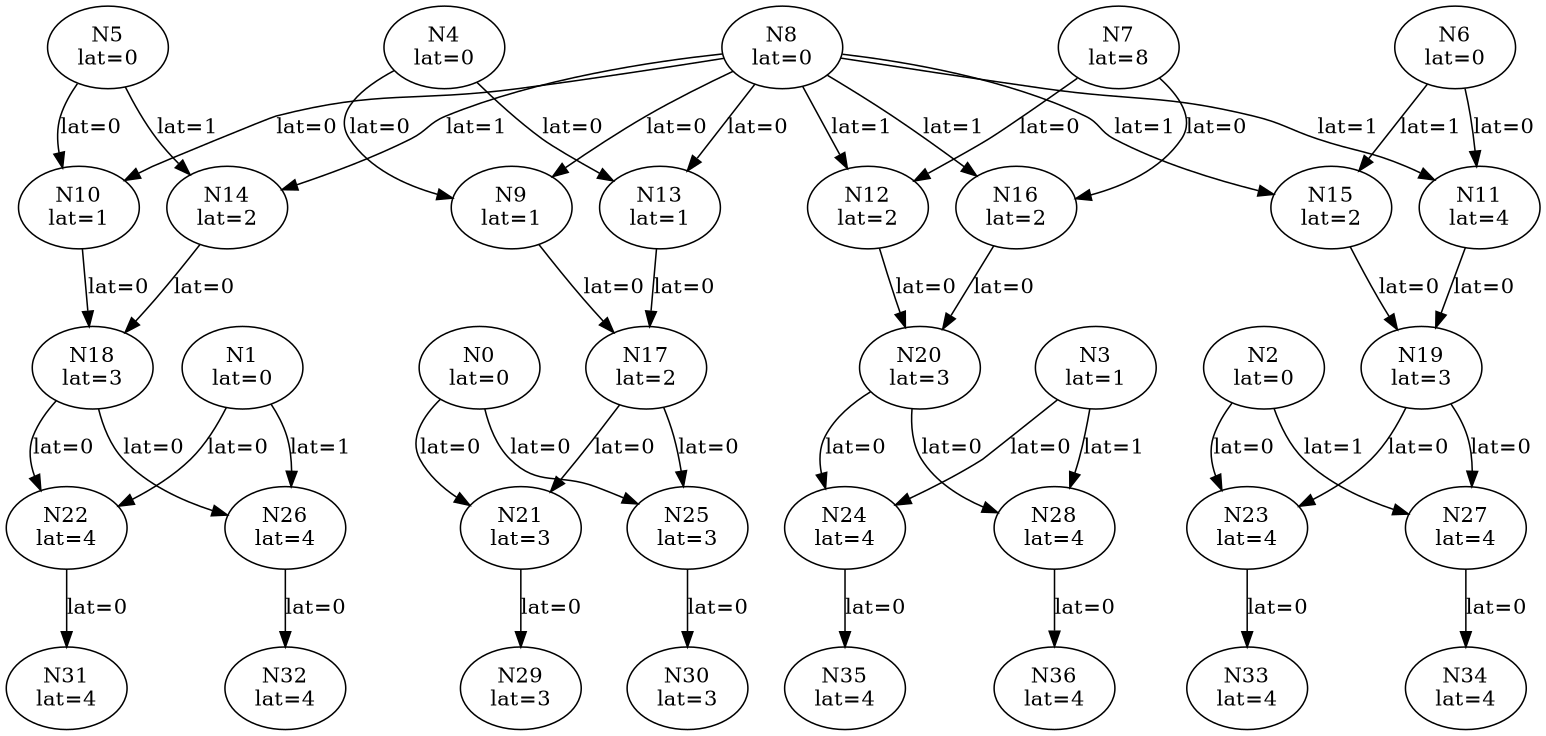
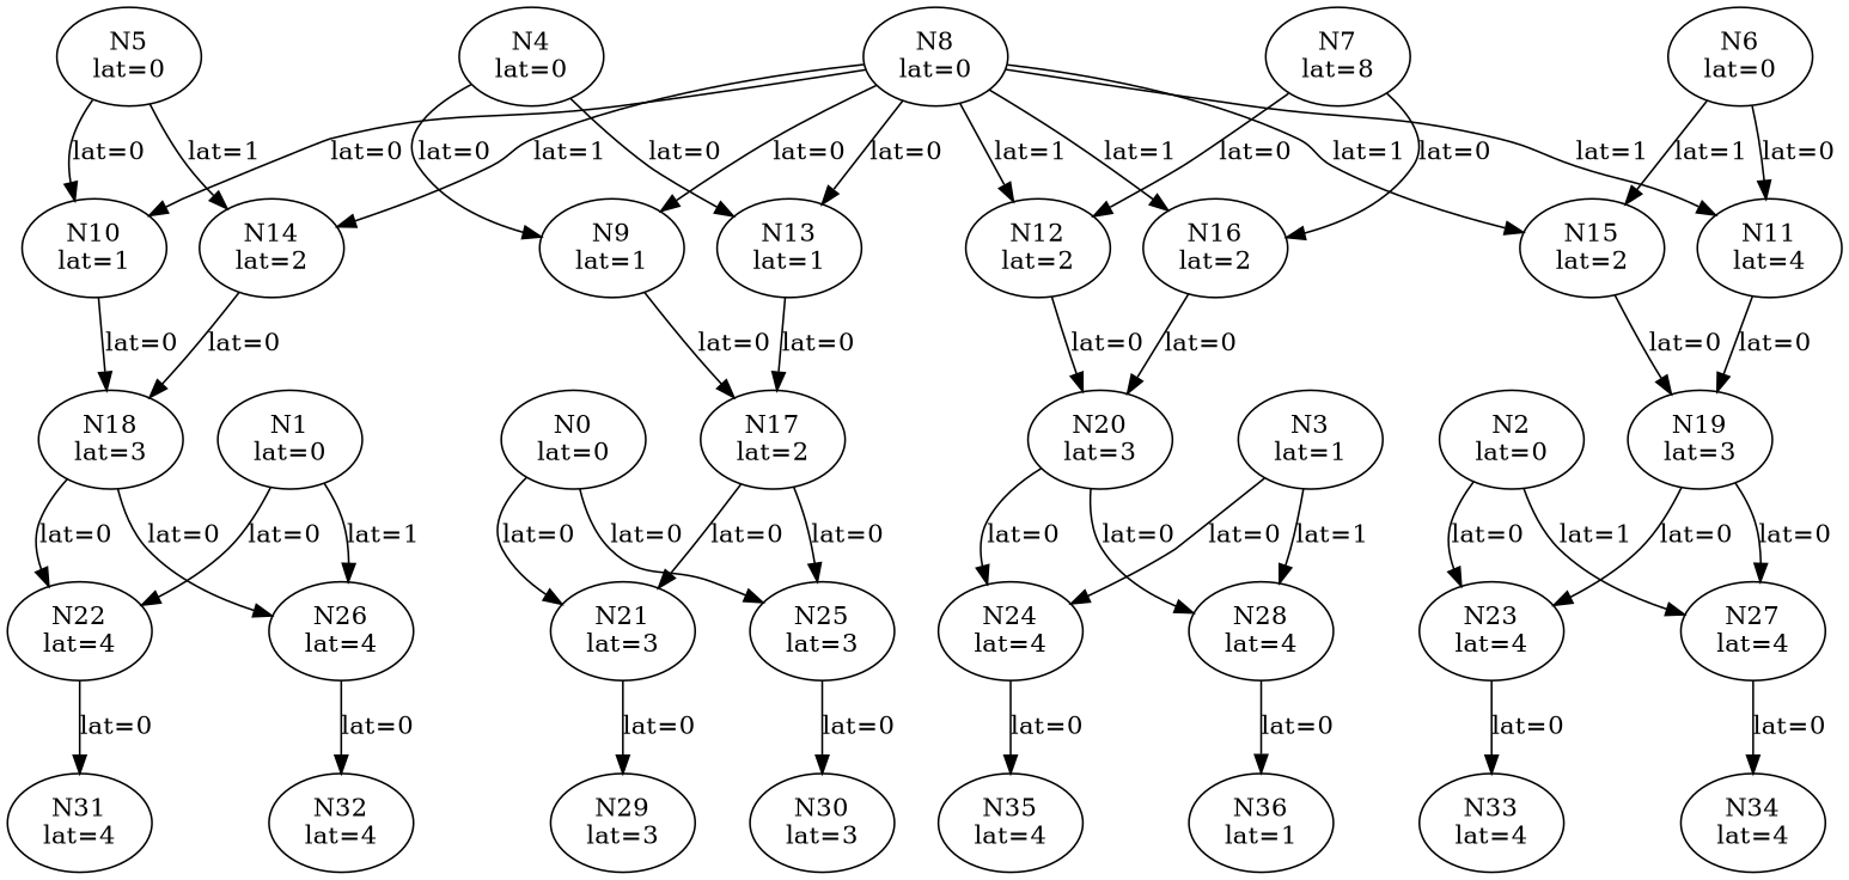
  digraph {
    N0 [label="\N\nlat=0"]
    N21 [label="\N\nlat=3"]
    N25 [label="\N\nlat=3"]
    N29 [label="\N\nlat=3"]
    N30 [label="\N\nlat=3"]
    N1 [label="\N\nlat=0"]
    N22 [label="\N\nlat=4"]
    N26 [label="\N\nlat=4"]
    N31 [label="\N\nlat=4"]
    N32 [label="\N\nlat=4"]
    N2 [label="\N\nlat=0"]
    N23 [label="\N\nlat=4"]
    N27 [label="\N\nlat=4"]
    N33 [label="\N\nlat=4"]
    N34 [label="\N\nlat=4"]
    N3 [label="\N\nlat=1"]
    N24 [label="\N\nlat=4"]
    N28 [label="\N\nlat=4"]
    N35 [label="\N\nlat=4"]
-   N36 [label="\N\nlat=4"]
+   N36 [label="\N\nlat=1"]
    N4 [label="\N\nlat=0"]
    N9 [label="\N\nlat=1"]
    N13 [label="\N\nlat=1"]
    N17 [label="\N\nlat=2"]
    N5 [label="\N\nlat=0"]
    N10 [label="\N\nlat=1"]
    N14 [label="\N\nlat=2"]
    N18 [label="\N\nlat=3"]
    N6 [label="\N\nlat=0"]
    N11 [label="\N\nlat=4"]
    N15 [label="\N\nlat=2"]
    N19 [label="\N\nlat=3"]
    N7 [label="\N\nlat=8"]
    N12 [label="\N\nlat=2"]
    N16 [label="\N\nlat=2"]
    N20 [label="\N\nlat=3"]
    N8 [label="\N\nlat=0"]
    N0 -> N21 [label="lat=0"]
    N0 -> N25 [label="lat=0"]
    N21 -> N29 [label="lat=0"]
    N25 -> N30 [label="lat=0"]
    N1 -> N22 [label="lat=0"]
    N1 -> N26 [label="lat=1"]
    N22 -> N31 [label="lat=0"]
    N26 -> N32 [label="lat=0"]
    N2 -> N23 [label="lat=0"]
    N2 -> N27 [label="lat=1"]
    N23 -> N33 [label="lat=0"]
    N27 -> N34 [label="lat=0"]
    N3 -> N24 [label="lat=0"]
    N3 -> N28 [label="lat=1"]
    N24 -> N35 [label="lat=0"]
    N28 -> N36 [label="lat=0"]
    N4 -> N9 [label="lat=0"]
    N4 -> N13 [label="lat=0"]
    N9 -> N17 [label="lat=0"]
    N13 -> N17 [label="lat=0"]
    N17 -> N21 [label="lat=0"]
    N17 -> N25 [label="lat=0"]
    N5 -> N10 [label="lat=0"]
    N5 -> N14 [label="lat=1"]
    N10 -> N18 [label="lat=0"]
    N14 -> N18 [label="lat=0"]
    N18 -> N22 [label="lat=0"]
    N18 -> N26 [label="lat=0"]
    N6 -> N11 [label="lat=0"]
    N6 -> N15 [label="lat=1"]
    N11 -> N19 [label="lat=0"]
    N15 -> N19 [label="lat=0"]
    N19 -> N23 [label="lat=0"]
    N19 -> N27 [label="lat=0"]
    N7 -> N12 [label="lat=0"]
    N7 -> N16 [label="lat=0"]
    N12 -> N20 [label="lat=0"]
    N16 -> N20 [label="lat=0"]
    N20 -> N24 [label="lat=0"]
    N20 -> N28 [label="lat=0"]
    N8 -> N9 [label="lat=0"]
    N8 -> N13 [label="lat=0"]
    N8 -> N10 [label="lat=0"]
    N8 -> N14 [label="lat=1"]
    N8 -> N11 [label="lat=1"]
    N8 -> N15 [label="lat=1"]
    N8 -> N12 [label="lat=1"]
    N8 -> N16 [label="lat=1"]
  }
